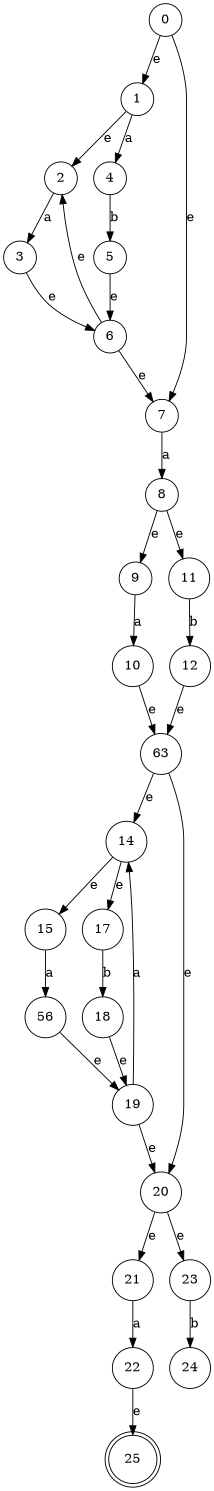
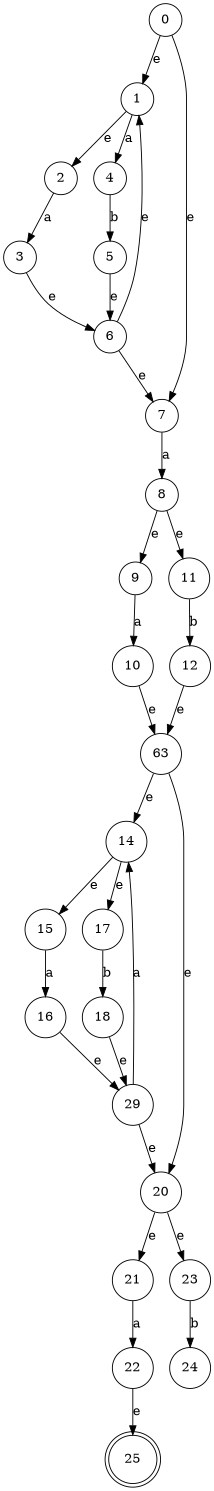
  strict digraph {
    rankdir=TB
    node [shape=circle]
    0
    1
    7
    2
    4
    8
    3
    5
    6
    9
    11
    10
    12
    n14 [label=63]
    14
    20
    15
    17
    21
    23
-   16 [label=56]
+   16
    18
-   19
+   19 [label=29]
    22
    24
    25 [shape=doublecircle]
    0 -> 1 [label=e]
    0 -> 7 [label=e]
    1 -> 2 [label=e]
    1 -> 4 [label=a]
    7 -> 8 [label=a]
    2 -> 3 [label=a]
    4 -> 5 [label=b]
    8 -> 9 [label=e]
    8 -> 11 [label=e]
    3 -> 6 [label=e]
    5 -> 6 [label=e]
-   6 -> 2 [label=e]
+   6 -> 1 [label=e]
    6 -> 7 [label=e]
    9 -> 10 [label=a]
    11 -> 12 [label=b]
    10 -> n14 [label=e]
    12 -> n14 [label=e]
    n14 -> 14 [label=e]
    n14 -> 20 [label=e]
    14 -> 15 [label=e]
    14 -> 17 [label=e]
    20 -> 21 [label=e]
    20 -> 23 [label=e]
    15 -> 16 [label=a]
    17 -> 18 [label=b]
    21 -> 22 [label=a]
    23 -> 24 [label=b]
    16 -> 19 [label=e]
    18 -> 19 [label=e]
    19 -> 14 [label=a]
    19 -> 20 [label=e]
    22 -> 25 [label=e]
  }
